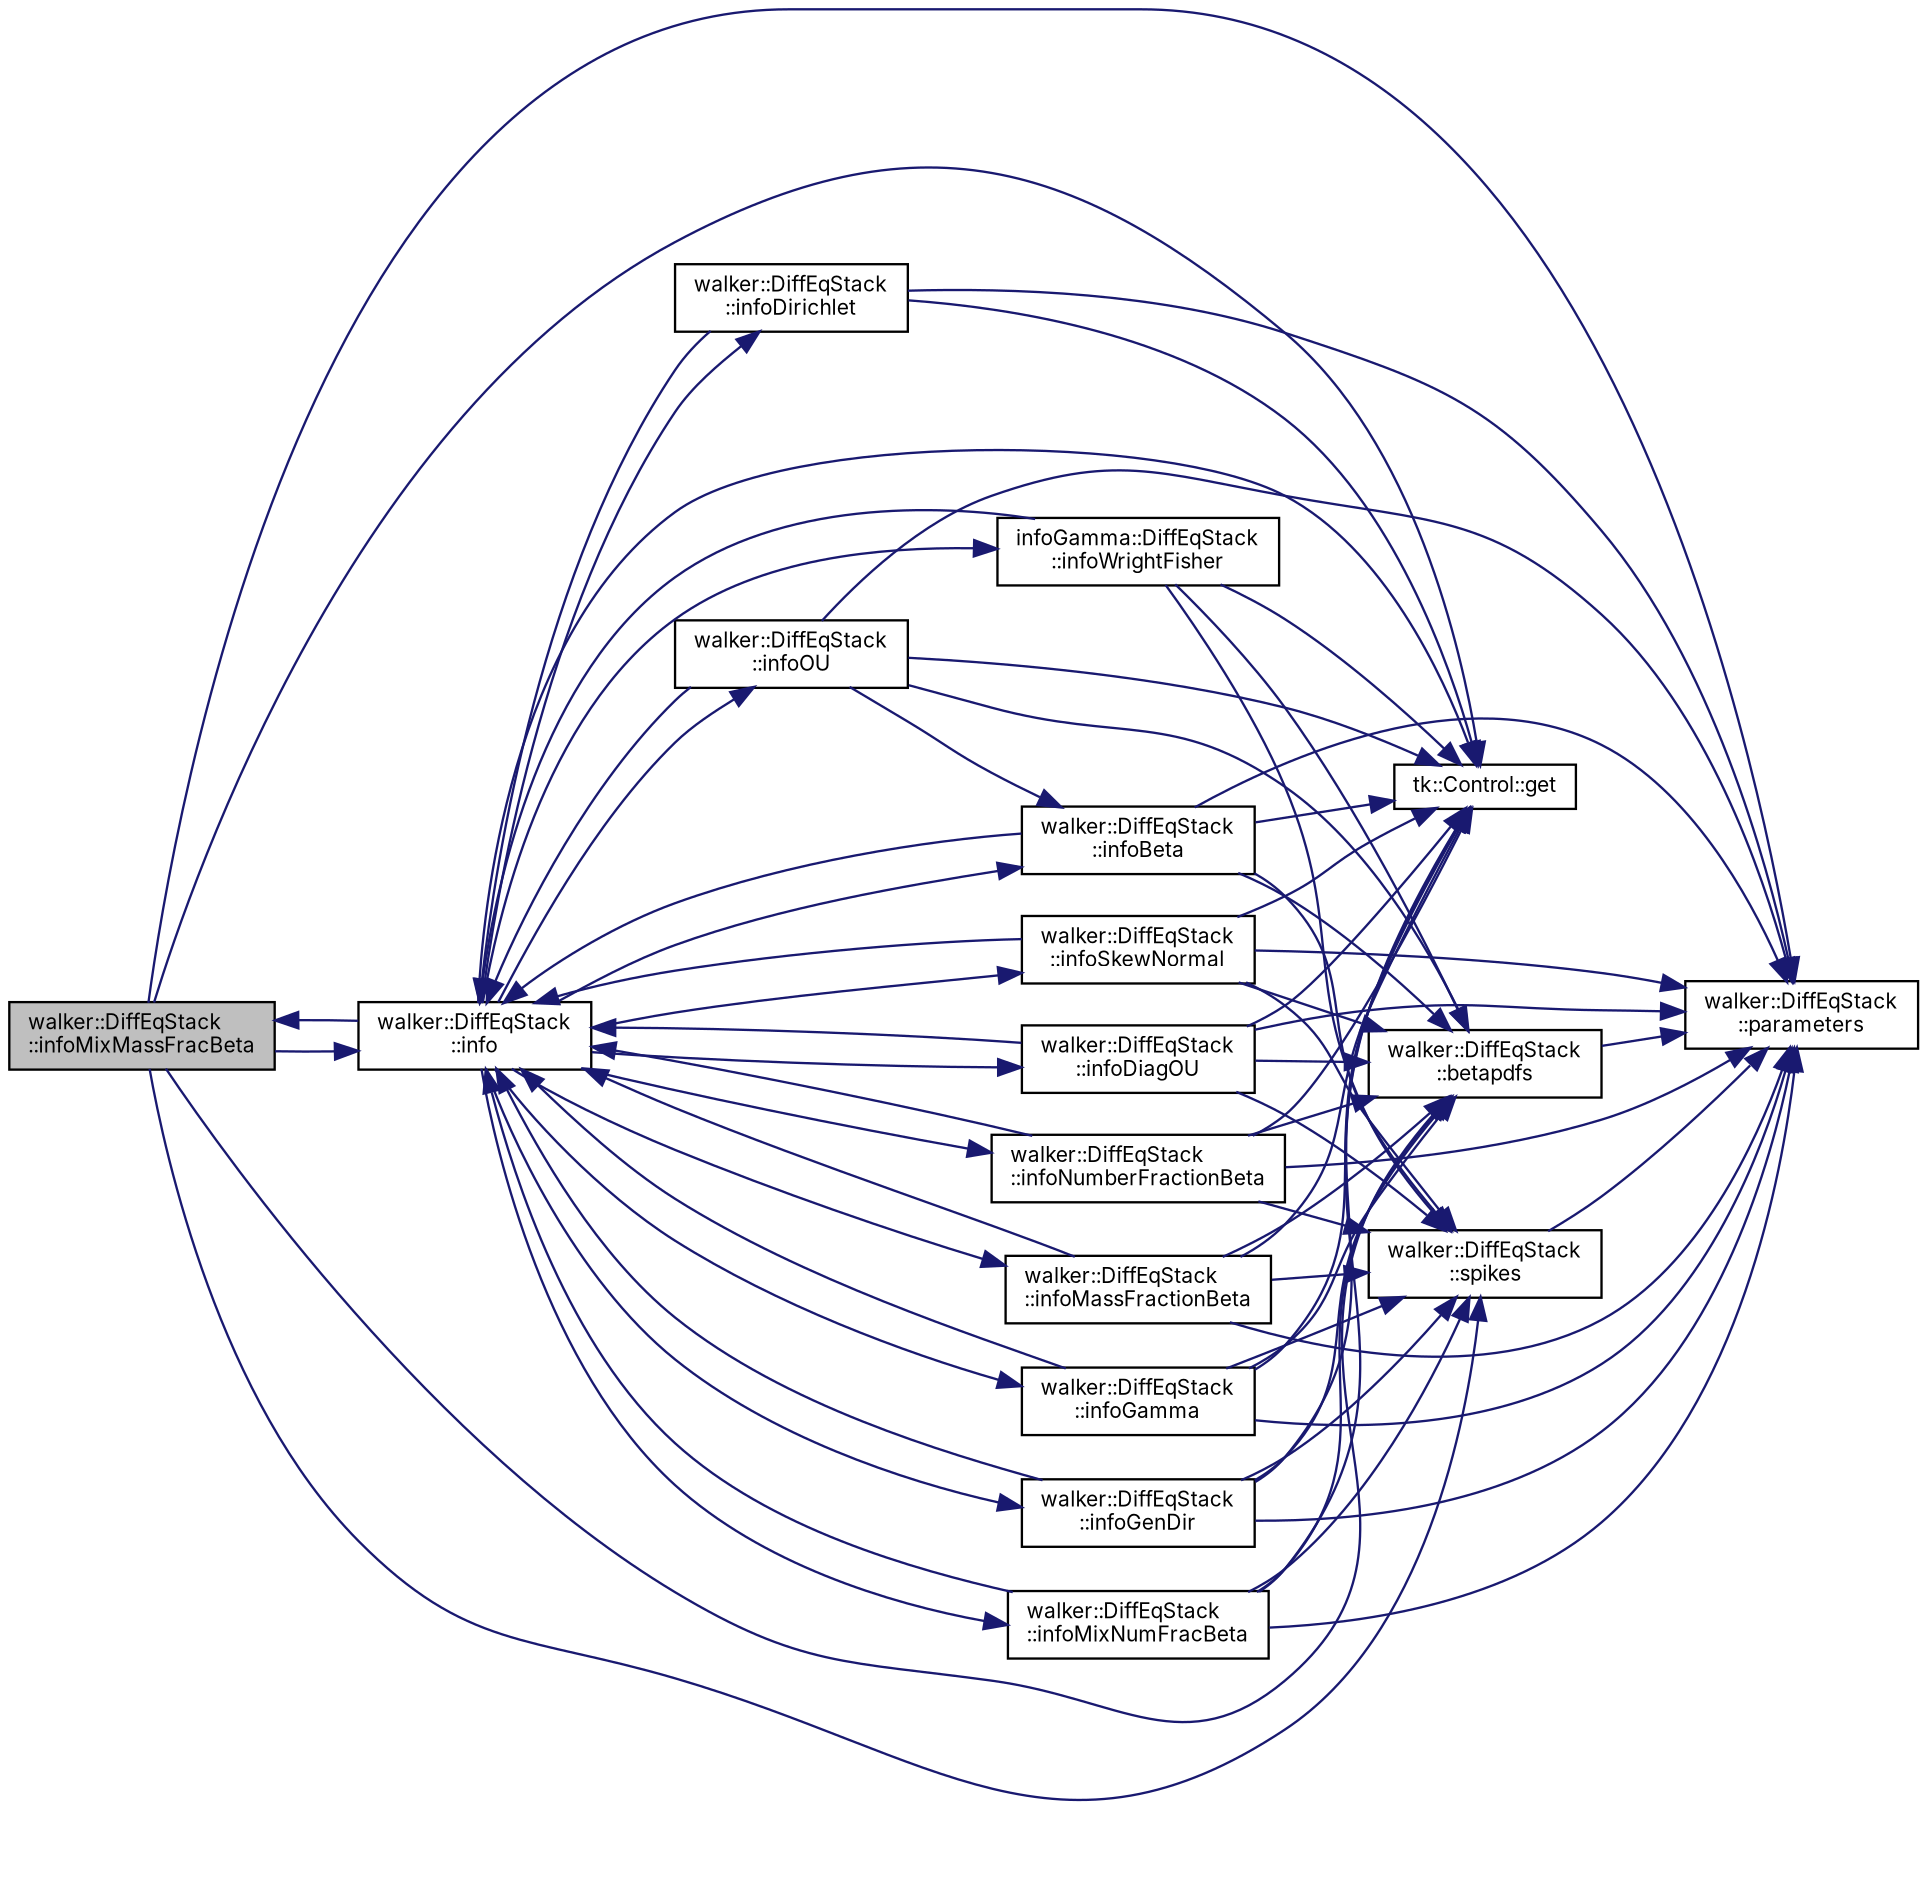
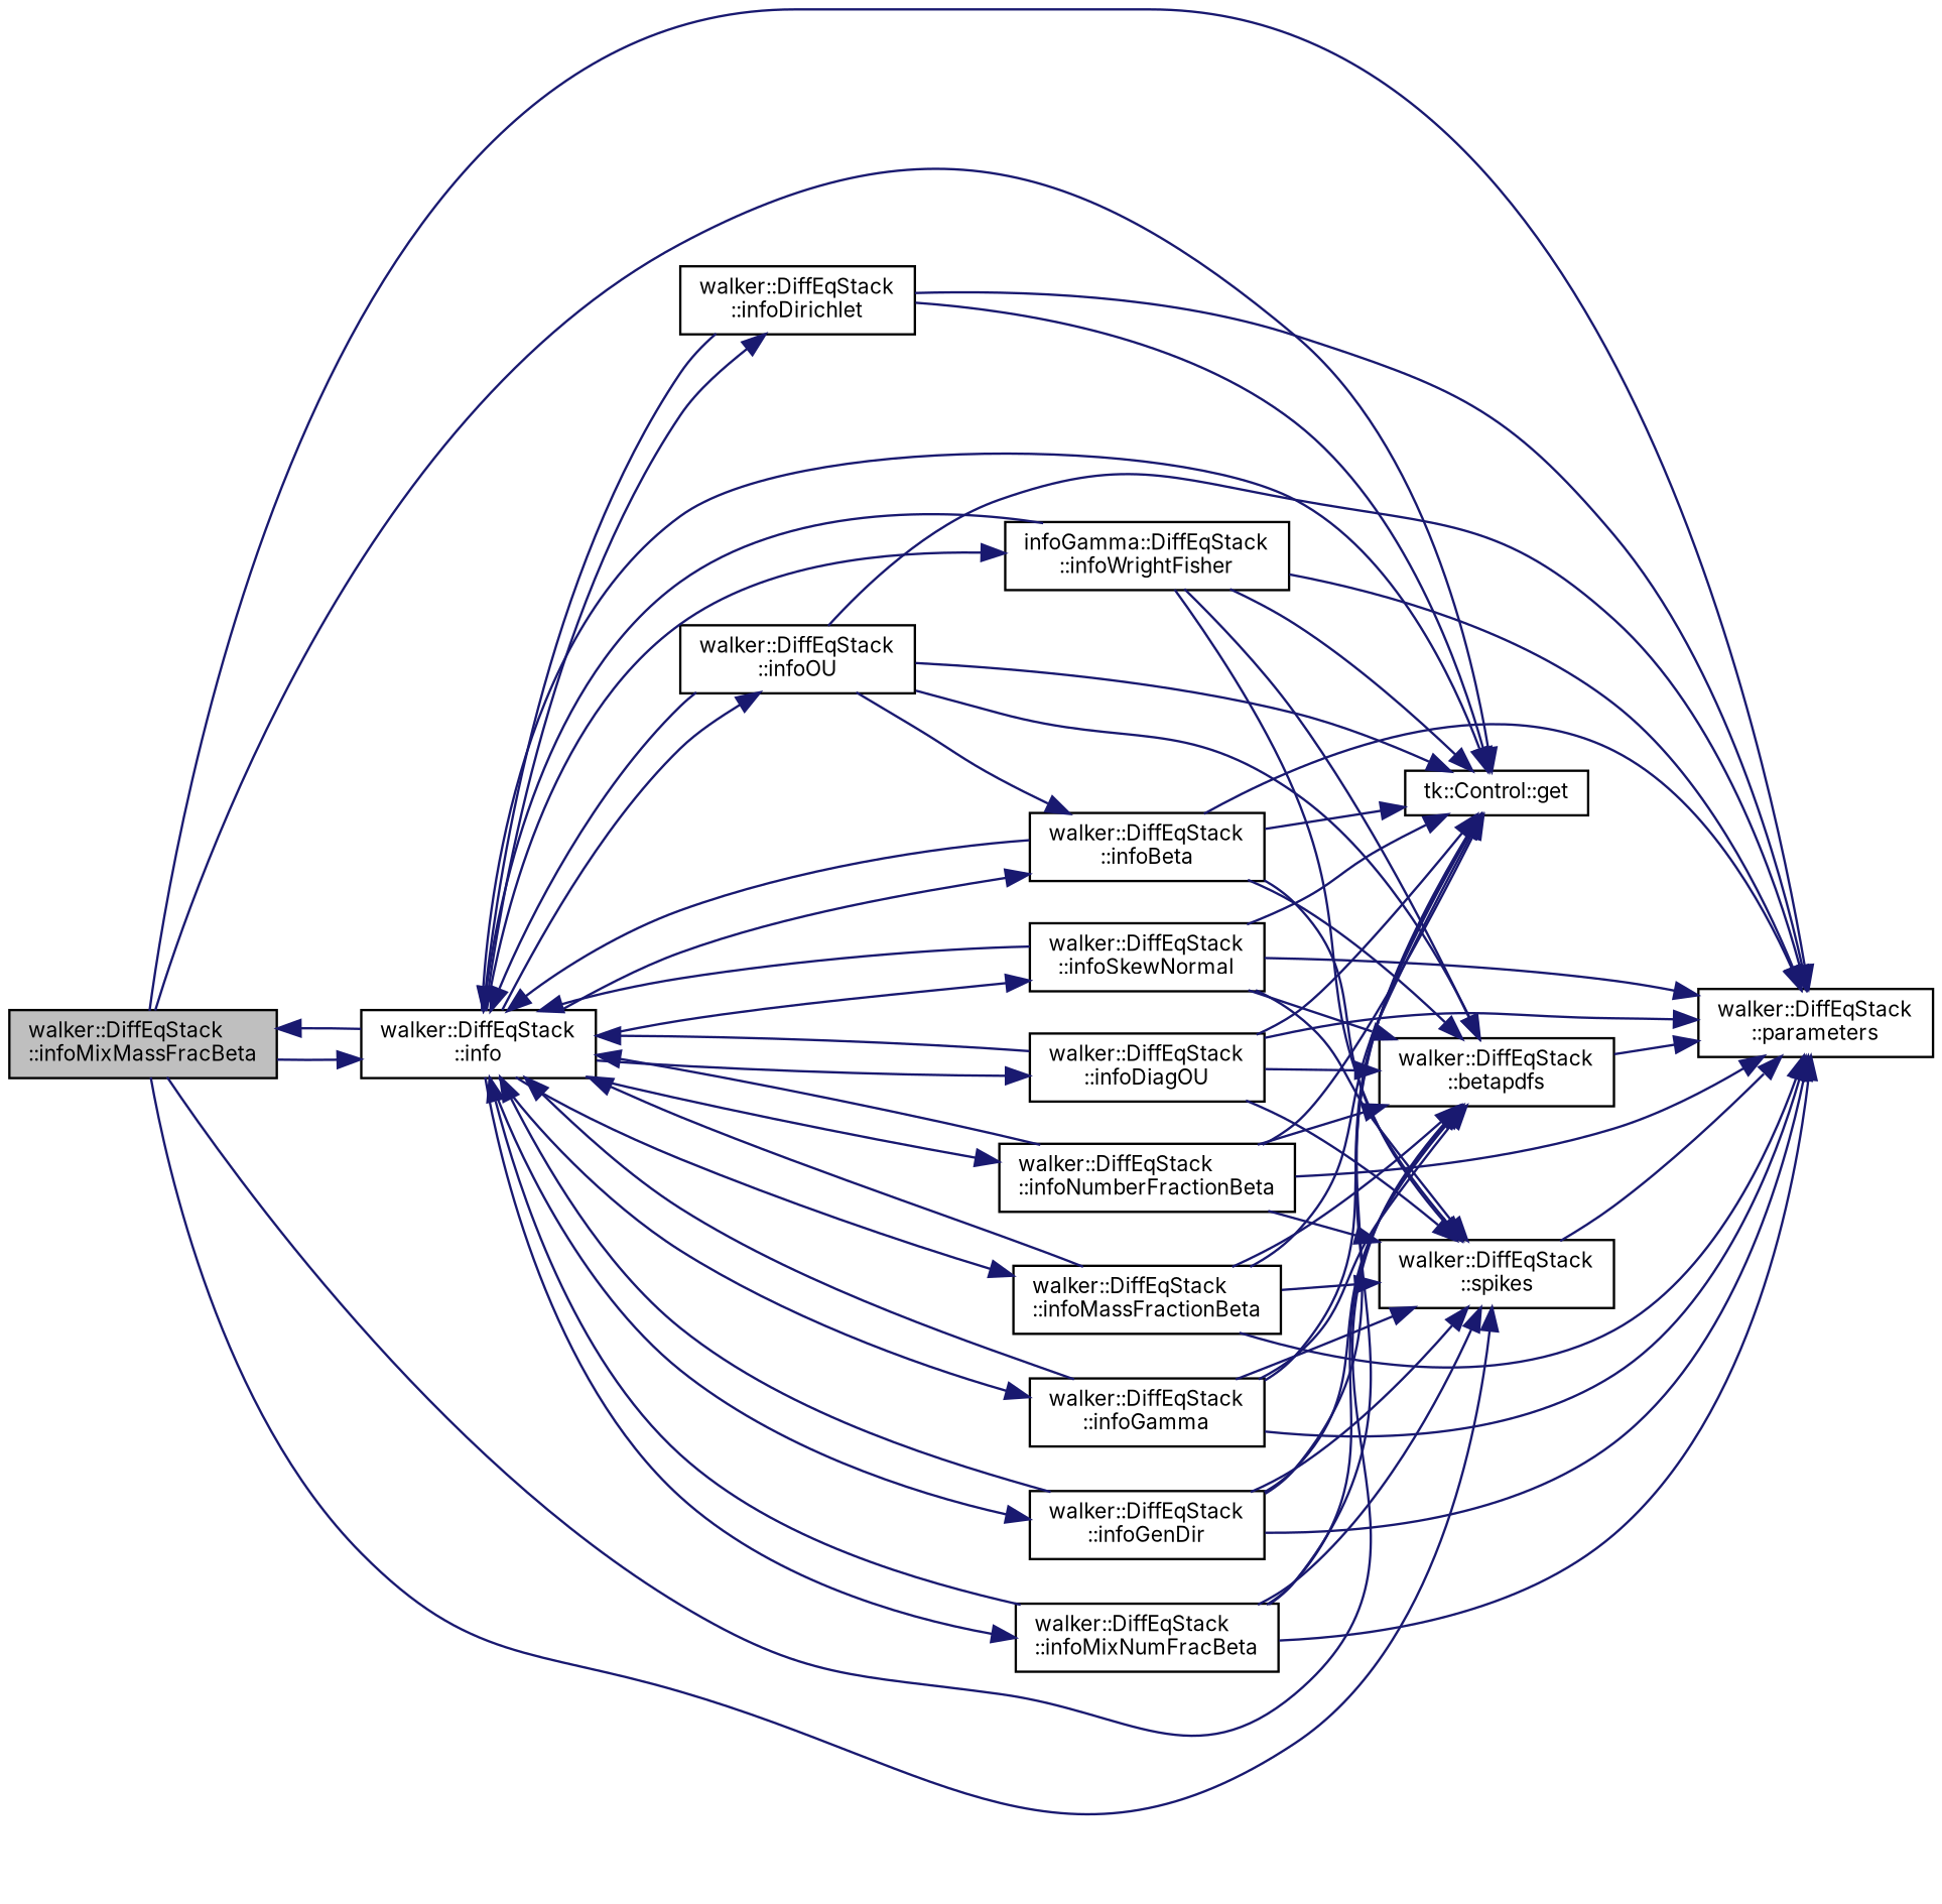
  digraph {
    fontname=Inter
    rankdir=LR
    node [color=black fontname=Inter fontsize=9 shape=record]
    edge [color=midnightblue fontname=Inter fontsize=9 labelfontname="sans-serif" labelfontsize=9 style=solid]
    n1 [fillcolor=grey75 fontcolor=black height=0.2 label="walker::DiffEqStack\l::infoMixMassFracBeta" style=filled width=0.4]
    n2 [height=0.2 label="walker::DiffEqStack\l::betapdfs" width=0.4]
    n3 [height=0.2 label="walker::DiffEqStack\l::parameters" width=0.4]
    n4 [height=0.2 label="tk::Control::get" width=0.4]
    n5 [height=0.2 label="walker::DiffEqStack\l::info" width=0.4]
    n6 [height=0.2 label="walker::DiffEqStack\l::spikes" width=0.4]
    n7 [height=0.2 label="walker::DiffEqStack\l::infoBeta" width=0.4]
    n8 [height=0.2 label="walker::DiffEqStack\l::infoDiagOU" width=0.4]
    n9 [height=0.2 label="walker::DiffEqStack\l::infoDirichlet" width=0.4]
    n10 [height=0.2 label="walker::DiffEqStack\l::infoGamma" width=0.4]
    n11 [height=0.2 label="walker::DiffEqStack\l::infoGenDir" width=0.4]
    n12 [height=0.2 label="walker::DiffEqStack\l::infoMassFractionBeta" width=0.4]
    n13 [height=0.2 label="walker::DiffEqStack\l::infoMixNumFracBeta" width=0.4]
    n14 [height=0.2 label="walker::DiffEqStack\l::infoNumberFractionBeta" width=0.4]
    n15 [height=0.2 label="walker::DiffEqStack\l::infoOU" width=0.4]
    n16 [height=0.2 label="walker::DiffEqStack\l::infoSkewNormal" width=0.4]
    n17 [height=0.2 label="infoGamma::DiffEqStack\l::infoWrightFisher" width=0.4]
    n1 -> n2
    n1 -> n3
    n1 -> n4
    n1 -> n5
    n1 -> n6
    n2 -> n3
    n5 -> n1
    n5 -> n4
    n5 -> n7
    n5 -> n8
    n5 -> n9
    n5 -> n10
    n5 -> n11
    n5 -> n12
    n5 -> n13
    n5 -> n14
    n5 -> n15
    n5 -> n16
    n5 -> n17
    n6 -> n3
    n7 -> n2
    n7 -> n3
    n7 -> n4
    n7 -> n5
    n7 -> n6
    n8 -> n2
    n8 -> n3
    n8 -> n4
    n8 -> n5
    n8 -> n6
    n9 -> n3
    n9 -> n4
    n9 -> n5
    n10 -> n2
    n10 -> n3
    n10 -> n4
    n10 -> n5
    n10 -> n6
    n11 -> n2
    n11 -> n3
    n11 -> n4
    n11 -> n5
    n11 -> n6
    n12 -> n2
    n12 -> n3
    n12 -> n4
    n12 -> n5
    n12 -> n6
    n13 -> n2
    n13 -> n3
    n13 -> n4
    n13 -> n5
    n13 -> n6
    n14 -> n2
    n14 -> n3
    n14 -> n4
    n14 -> n5
    n14 -> n6
    n15 -> n2
    n15 -> n3
    n15 -> n4
    n15 -> n5
    n15 -> n7
    n16 -> n2
    n16 -> n3
    n16 -> n4
    n16 -> n5
    n16 -> n6
    n17 -> n2
+   n17 -> n3
    n17 -> n4
    n17 -> n5
    n17 -> n6
  }
